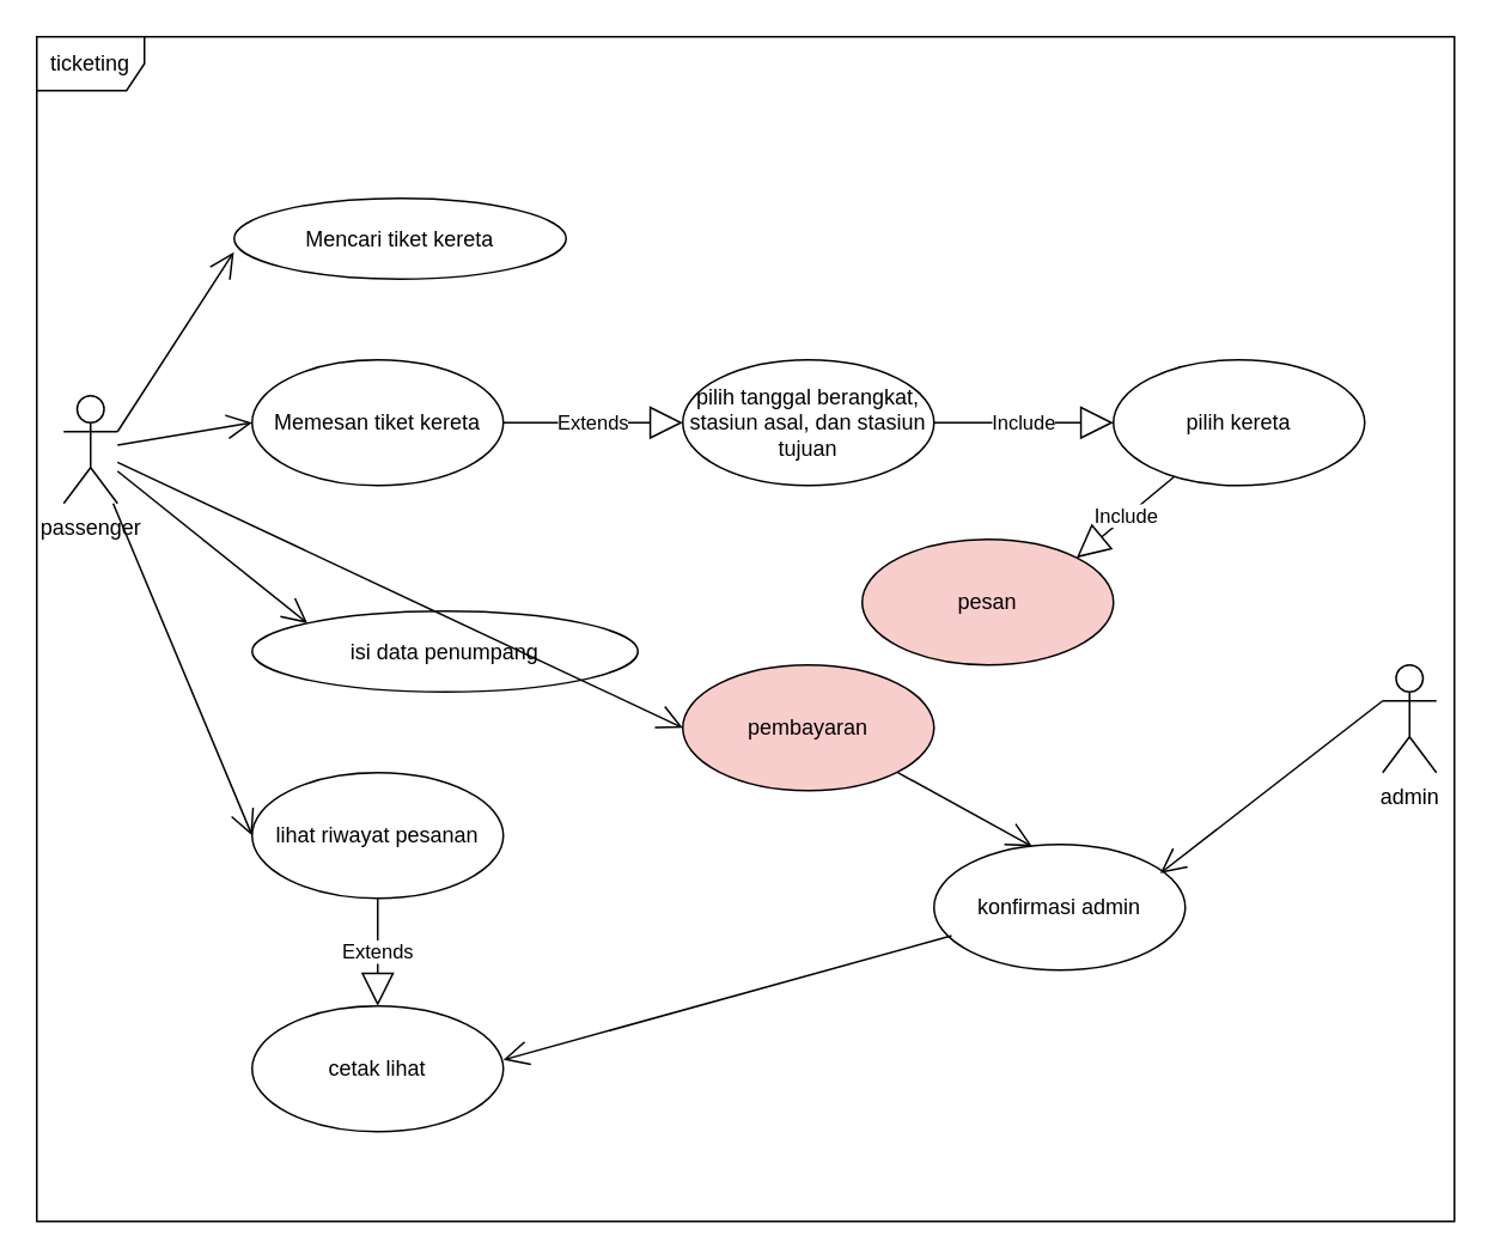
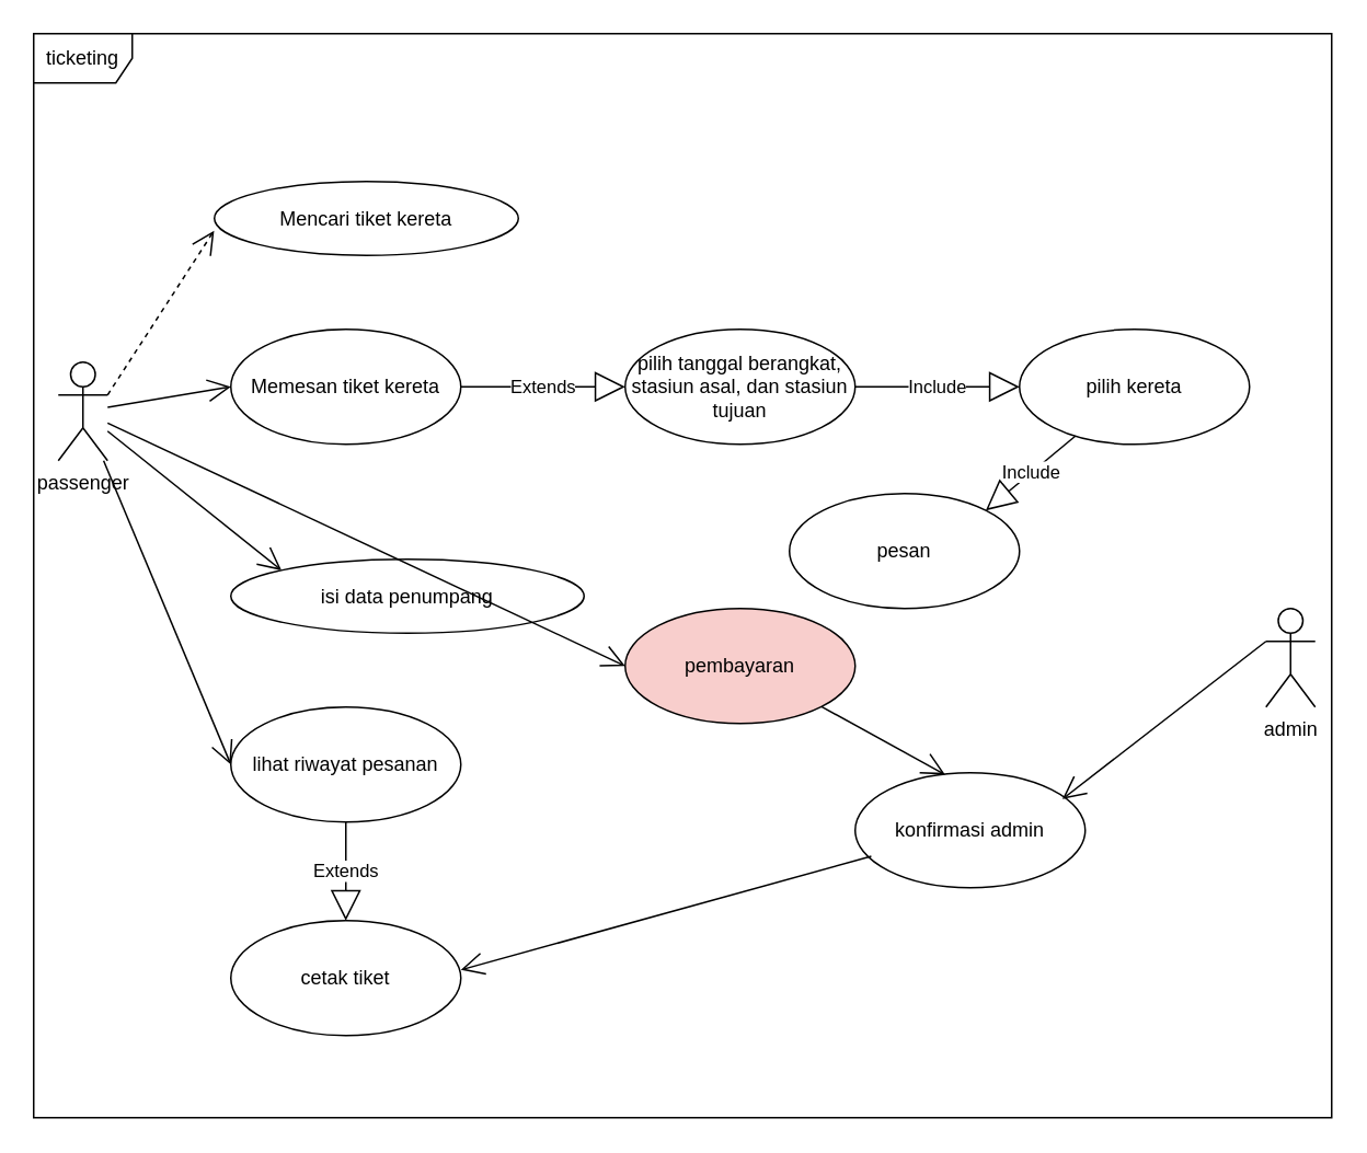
  <mxCell id="0" />
  <mxCell id="1" parent="0" />
  <mxCell id="2" value="ticketing" style="shape=umlFrame;whiteSpace=wrap;html=1;pointerEvents=0;" vertex="1" parent="1"><mxGeometry x="20" y="20" width="790" height="660" as="geometry" /></mxCell>
  <mxCell id="3" value="passenger" style="shape=umlActor;verticalLabelPosition=bottom;verticalAlign=top;html=1;" vertex="1" parent="1"><mxGeometry x="35" y="220" width="30" height="60" as="geometry" /></mxCell>
  <mxCell id="4" value="admin" style="shape=umlActor;verticalLabelPosition=bottom;verticalAlign=top;html=1;" vertex="1" parent="1"><mxGeometry x="770" y="370" width="30" height="60" as="geometry" /></mxCell>
  <mxCell id="5" value="Mencari tiket kereta" style="ellipse;whiteSpace=wrap;html=1;" vertex="1" parent="1"><mxGeometry x="130" y="110" width="185" height="45" as="geometry" /></mxCell>
  <mxCell id="6" value="Memesan tiket kereta" style="ellipse;whiteSpace=wrap;html=1;" vertex="1" parent="1"><mxGeometry x="140" y="200" width="140" height="70" as="geometry" /></mxCell>
  <mxCell id="7" value="pilih tanggal berangkat, stasiun asal, dan stasiun tujuan" style="ellipse;whiteSpace=wrap;html=1;" vertex="1" parent="1"><mxGeometry x="380" y="200" width="140" height="70" as="geometry" /></mxCell>
  <mxCell id="8" value="isi data penumpang" style="ellipse;whiteSpace=wrap;html=1;" vertex="1" parent="1"><mxGeometry x="140" y="340" width="215" height="45" as="geometry" /></mxCell>
  <mxCell id="9" value="lihat riwayat pesanan" style="ellipse;whiteSpace=wrap;html=1;" vertex="1" parent="1"><mxGeometry x="140" y="430" width="140" height="70" as="geometry" /></mxCell>
  <mxCell id="10" value="pilih kereta" style="ellipse;whiteSpace=wrap;html=1;" vertex="1" parent="1"><mxGeometry x="620" y="200" width="140" height="70" as="geometry" /></mxCell>
- <mxCell id="11" value="" style="endArrow=open;endFill=1;endSize=12;html=1;rounded=0;exitX=1;exitY=0.333;exitDx=0;exitDy=0;exitPerimeter=0;entryX=-0.001;entryY=0.665;entryDx=0;entryDy=0;entryPerimeter=0;" edge="1" parent="1" source="3" target="5"><mxGeometry width="160" relative="1" as="geometry"><mxPoint x="290" y="320" as="sourcePoint" /><mxPoint x="450" y="320" as="targetPoint" /></mxGeometry></mxCell>
+ <mxCell id="11" value="" style="endArrow=open;endFill=1;endSize=12;html=1;rounded=0;exitX=1;exitY=0.333;exitDx=0;exitDy=0;exitPerimeter=0;entryX=-0.001;entryY=0.665;entryDx=0;entryDy=0;entryPerimeter=0;dashed=1;" edge="1" parent="1" source="3" target="5"><mxGeometry width="160" relative="1" as="geometry"><mxPoint x="290" y="320" as="sourcePoint" /><mxPoint x="450" y="320" as="targetPoint" /></mxGeometry></mxCell>
  <mxCell id="12" value="" style="endArrow=open;endFill=1;endSize=12;html=1;rounded=0;entryX=0;entryY=0.5;entryDx=0;entryDy=0;" edge="1" parent="1" source="3" target="6"><mxGeometry width="160" relative="1" as="geometry"><mxPoint x="90" y="250" as="sourcePoint" /><mxPoint x="140" y="167" as="targetPoint" /></mxGeometry></mxCell>
  <mxCell id="13" value="" style="endArrow=open;endFill=1;endSize=12;html=1;rounded=0;entryX=0;entryY=0;entryDx=0;entryDy=0;" edge="1" parent="1" source="3" target="8"><mxGeometry width="160" relative="1" as="geometry"><mxPoint x="90" y="257" as="sourcePoint" /><mxPoint x="150" y="245" as="targetPoint" /></mxGeometry></mxCell>
  <mxCell id="14" value="" style="endArrow=open;endFill=1;endSize=12;html=1;rounded=0;entryX=0;entryY=0.5;entryDx=0;entryDy=0;" edge="1" parent="1" source="3" target="9"><mxGeometry width="160" relative="1" as="geometry"><mxPoint x="90" y="276" as="sourcePoint" /><mxPoint x="171" y="360" as="targetPoint" /></mxGeometry></mxCell>
- <mxCell id="15" value="cetak lihat" style="ellipse;whiteSpace=wrap;html=1;" vertex="1" parent="1"><mxGeometry x="140" y="560" width="140" height="70" as="geometry" /></mxCell>
+ <mxCell id="15" value="cetak tiket" style="ellipse;whiteSpace=wrap;html=1;" vertex="1" parent="1"><mxGeometry x="140" y="560" width="140" height="70" as="geometry" /></mxCell>
  <mxCell id="16" value="Extends" style="endArrow=block;endSize=16;endFill=0;html=1;rounded=0;" edge="1" parent="1" source="9" target="15"><mxGeometry width="160" relative="1" as="geometry"><mxPoint x="290" y="380" as="sourcePoint" /><mxPoint x="450" y="380" as="targetPoint" /></mxGeometry></mxCell>
  <mxCell id="17" value="Extends" style="endArrow=block;endSize=16;endFill=0;html=1;rounded=0;exitX=1;exitY=0.5;exitDx=0;exitDy=0;" edge="1" parent="1" source="6" target="7"><mxGeometry width="160" relative="1" as="geometry"><mxPoint x="290" y="320" as="sourcePoint" /><mxPoint x="450" y="320" as="targetPoint" /></mxGeometry></mxCell>
  <mxCell id="18" value="Include" style="endArrow=block;endSize=16;endFill=0;html=1;rounded=0;exitX=1;exitY=0.5;exitDx=0;exitDy=0;" edge="1" parent="1" source="7" target="10"><mxGeometry width="160" relative="1" as="geometry"><mxPoint x="410" y="340" as="sourcePoint" /><mxPoint x="570" y="340" as="targetPoint" /></mxGeometry></mxCell>
  <mxCell id="19" value="pembayaran" style="ellipse;whiteSpace=wrap;html=1;fillColor=#f8cecc;" vertex="1" parent="1"><mxGeometry x="380" y="370" width="140" height="70" as="geometry" /></mxCell>
  <mxCell id="20" value="" style="endArrow=open;endFill=1;endSize=12;html=1;rounded=0;entryX=0;entryY=0.5;entryDx=0;entryDy=0;" edge="1" parent="1" source="3" target="19"><mxGeometry width="160" relative="1" as="geometry"><mxPoint x="90" y="257" as="sourcePoint" /><mxPoint x="150" y="245" as="targetPoint" /></mxGeometry></mxCell>
- <mxCell id="21" value="pesan" style="ellipse;whiteSpace=wrap;html=1;fillColor=#f8cecc;" vertex="1" parent="1"><mxGeometry x="480" y="300" width="140" height="70" as="geometry" /></mxCell>
+ <mxCell id="21" value="pesan" style="ellipse;whiteSpace=wrap;html=1;" vertex="1" parent="1"><mxGeometry x="480" y="300" width="140" height="70" as="geometry" /></mxCell>
  <mxCell id="22" value="Include" style="endArrow=block;endSize=16;endFill=0;html=1;rounded=0;entryX=1;entryY=0;entryDx=0;entryDy=0;" edge="1" parent="1" source="10" target="21"><mxGeometry width="160" relative="1" as="geometry"><mxPoint x="530" y="245" as="sourcePoint" /><mxPoint x="630" y="245" as="targetPoint" /></mxGeometry></mxCell>
  <mxCell id="23" value="konfirmasi admin" style="ellipse;whiteSpace=wrap;html=1;" vertex="1" parent="1"><mxGeometry x="520" y="470" width="140" height="70" as="geometry" /></mxCell>
  <mxCell id="24" value="" style="endArrow=open;endFill=1;endSize=12;html=1;rounded=0;entryX=0.901;entryY=0.229;entryDx=0;entryDy=0;entryPerimeter=0;exitX=0;exitY=0.333;exitDx=0;exitDy=0;exitPerimeter=0;" edge="1" parent="1" source="4" target="23"><mxGeometry width="160" relative="1" as="geometry"><mxPoint x="90" y="267" as="sourcePoint" /><mxPoint x="390" y="415" as="targetPoint" /></mxGeometry></mxCell>
  <mxCell id="25" value="" style="endArrow=open;endFill=1;endSize=12;html=1;rounded=0;entryX=0.391;entryY=0.016;entryDx=0;entryDy=0;entryPerimeter=0;exitX=1;exitY=1;exitDx=0;exitDy=0;" edge="1" parent="1" source="19" target="23"><mxGeometry width="160" relative="1" as="geometry"><mxPoint x="90" y="267" as="sourcePoint" /><mxPoint x="390" y="415" as="targetPoint" /></mxGeometry></mxCell>
  <mxCell id="26" value="" style="endArrow=open;endFill=1;endSize=12;html=1;rounded=0;exitX=0.07;exitY=0.727;exitDx=0;exitDy=0;exitPerimeter=0;" edge="1" parent="1" source="23"><mxGeometry width="160" relative="1" as="geometry"><mxPoint x="85" y="290" as="sourcePoint" /><mxPoint x="280" y="590" as="targetPoint" /></mxGeometry></mxCell>
